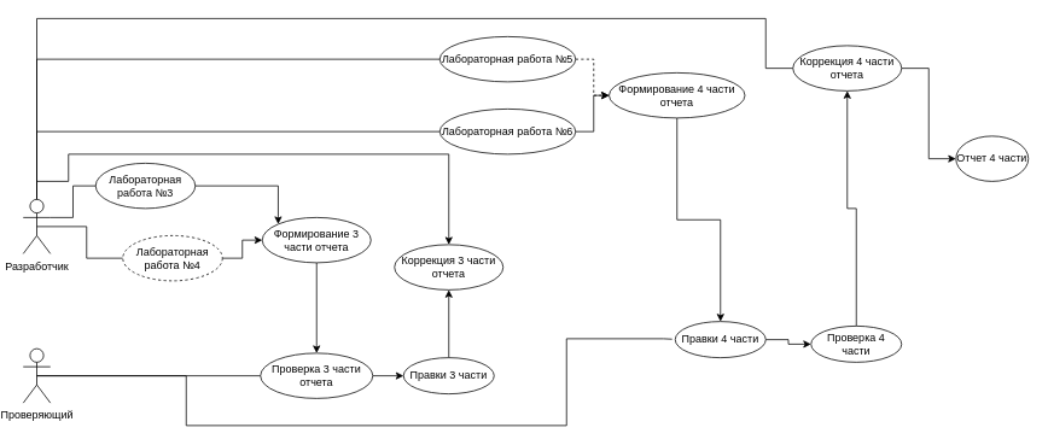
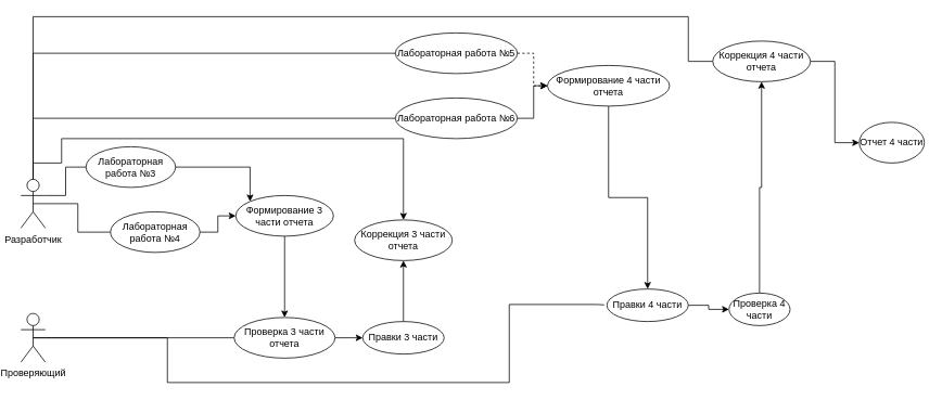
  <mxCell id="0" />
  <mxCell id="1" parent="0" />
  <mxCell id="2" style="edgeStyle=orthogonalEdgeStyle;rounded=0;orthogonalLoop=1;jettySize=auto;html=1;exitX=1;exitY=0.333;exitDx=0;exitDy=0;exitPerimeter=0;entryX=0;entryY=0.5;entryDx=0;entryDy=0;endArrow=none;endFill=0;" edge="1" parent="1" source="8" target="13"><mxGeometry relative="1" as="geometry" /></mxCell>
  <mxCell id="3" style="edgeStyle=orthogonalEdgeStyle;rounded=0;orthogonalLoop=1;jettySize=auto;html=1;exitX=0.5;exitY=0;exitDx=0;exitDy=0;exitPerimeter=0;entryX=0;entryY=0.5;entryDx=0;entryDy=0;endArrow=none;endFill=0;" edge="1" parent="1" source="8" target="22"><mxGeometry relative="1" as="geometry" /></mxCell>
  <mxCell id="4" style="edgeStyle=orthogonalEdgeStyle;rounded=0;orthogonalLoop=1;jettySize=auto;html=1;exitX=0.5;exitY=0;exitDx=0;exitDy=0;exitPerimeter=0;entryX=0;entryY=0.5;entryDx=0;entryDy=0;endArrow=none;endFill=0;" edge="1" parent="1" source="8" target="24"><mxGeometry relative="1" as="geometry" /></mxCell>
  <mxCell id="5" style="edgeStyle=orthogonalEdgeStyle;rounded=0;orthogonalLoop=1;jettySize=auto;html=1;exitX=0.5;exitY=0;exitDx=0;exitDy=0;exitPerimeter=0;entryX=0;entryY=0.5;entryDx=0;entryDy=0;endArrow=none;endFill=0;" edge="1" parent="1" source="8" target="30"><mxGeometry relative="1" as="geometry"><Array as="points"><mxPoint x="35" y="20" /><mxPoint x="840" y="20" /><mxPoint x="840" y="75" /></Array></mxGeometry></mxCell>
  <mxCell id="6" style="edgeStyle=orthogonalEdgeStyle;rounded=0;orthogonalLoop=1;jettySize=auto;html=1;exitX=0.5;exitY=0.5;exitDx=0;exitDy=0;exitPerimeter=0;entryX=0;entryY=0.5;entryDx=0;entryDy=0;endArrow=none;endFill=0;" edge="1" parent="1" source="8" target="35"><mxGeometry relative="1" as="geometry" /></mxCell>
  <mxCell id="7" style="edgeStyle=orthogonalEdgeStyle;rounded=0;orthogonalLoop=1;jettySize=auto;html=1;exitX=0.5;exitY=0;exitDx=0;exitDy=0;exitPerimeter=0;" edge="1" parent="1" source="8" target="20"><mxGeometry relative="1" as="geometry"><Array as="points"><mxPoint x="35" y="200" /><mxPoint x="70" y="200" /><mxPoint x="70" y="170" /><mxPoint x="490" y="170" /></Array></mxGeometry></mxCell>
  <mxCell id="8" value="Разработчик" style="shape=umlActor;verticalLabelPosition=bottom;verticalAlign=top;html=1;" vertex="1" parent="1"><mxGeometry x="20" y="220" width="30" height="60" as="geometry" /></mxCell>
  <mxCell id="9" style="edgeStyle=orthogonalEdgeStyle;rounded=0;orthogonalLoop=1;jettySize=auto;html=1;exitX=0.5;exitY=0.5;exitDx=0;exitDy=0;exitPerimeter=0;entryX=0;entryY=0.5;entryDx=0;entryDy=0;endArrow=none;endFill=0;" edge="1" parent="1" source="11" target="17"><mxGeometry relative="1" as="geometry" /></mxCell>
  <mxCell id="10" style="edgeStyle=orthogonalEdgeStyle;rounded=0;orthogonalLoop=1;jettySize=auto;html=1;exitX=0.5;exitY=0.5;exitDx=0;exitDy=0;exitPerimeter=0;entryX=-0.034;entryY=0.487;entryDx=0;entryDy=0;entryPerimeter=0;endArrow=none;endFill=0;" edge="1" parent="1" source="11" target="28"><mxGeometry relative="1" as="geometry"><Array as="points"><mxPoint x="200" y="415" /><mxPoint x="200" y="470" /><mxPoint x="620" y="470" /><mxPoint x="620" y="374" /><mxPoint x="727" y="374" /></Array></mxGeometry></mxCell>
  <mxCell id="11" value="Проверяющий" style="shape=umlActor;verticalLabelPosition=bottom;verticalAlign=top;html=1;" vertex="1" parent="1"><mxGeometry x="20" y="385" width="30" height="60" as="geometry" /></mxCell>
  <mxCell id="12" style="edgeStyle=orthogonalEdgeStyle;rounded=0;orthogonalLoop=1;jettySize=auto;html=1;exitX=1;exitY=0.5;exitDx=0;exitDy=0;entryX=0;entryY=0;entryDx=0;entryDy=0;" edge="1" parent="1" source="13" target="15"><mxGeometry relative="1" as="geometry" /></mxCell>
  <mxCell id="13" value="Лабораторная работа №3" style="ellipse;whiteSpace=wrap;html=1;" vertex="1" parent="1"><mxGeometry x="100" y="180" width="110" height="50" as="geometry" /></mxCell>
  <mxCell id="14" style="edgeStyle=orthogonalEdgeStyle;rounded=0;orthogonalLoop=1;jettySize=auto;html=1;exitX=0.5;exitY=1;exitDx=0;exitDy=0;entryX=0.5;entryY=0;entryDx=0;entryDy=0;" edge="1" parent="1" source="15" target="17"><mxGeometry relative="1" as="geometry" /></mxCell>
  <mxCell id="15" value="Формирование 3 части отчета" style="ellipse;whiteSpace=wrap;html=1;" vertex="1" parent="1"><mxGeometry x="284" y="240" width="120" height="50" as="geometry" /></mxCell>
  <mxCell id="16" style="edgeStyle=orthogonalEdgeStyle;rounded=0;orthogonalLoop=1;jettySize=auto;html=1;exitX=1;exitY=0.5;exitDx=0;exitDy=0;entryX=0;entryY=0.5;entryDx=0;entryDy=0;" edge="1" parent="1" source="17" target="19"><mxGeometry relative="1" as="geometry" /></mxCell>
  <mxCell id="17" value="Проверка 3 части отчета" style="ellipse;whiteSpace=wrap;html=1;" vertex="1" parent="1"><mxGeometry x="282" y="390" width="124" height="50" as="geometry" /></mxCell>
  <mxCell id="18" style="edgeStyle=orthogonalEdgeStyle;rounded=0;orthogonalLoop=1;jettySize=auto;html=1;exitX=0.5;exitY=0;exitDx=0;exitDy=0;entryX=0.5;entryY=1;entryDx=0;entryDy=0;" edge="1" parent="1" source="19" target="20"><mxGeometry relative="1" as="geometry" /></mxCell>
  <mxCell id="19" value="Правки 3 части" style="ellipse;whiteSpace=wrap;html=1;" vertex="1" parent="1"><mxGeometry x="440" y="395" width="100" height="40" as="geometry" /></mxCell>
  <mxCell id="20" value="Коррекция 3 части отчета" style="ellipse;whiteSpace=wrap;html=1;" vertex="1" parent="1"><mxGeometry x="430" y="270" width="120" height="50" as="geometry" /></mxCell>
  <mxCell id="21" style="edgeStyle=orthogonalEdgeStyle;rounded=0;orthogonalLoop=1;jettySize=auto;html=1;exitX=1;exitY=0.5;exitDx=0;exitDy=0;dashed=1;" edge="1" parent="1" source="22" target="26"><mxGeometry relative="1" as="geometry" /></mxCell>
  <mxCell id="22" value="Лабораторная работа №5" style="ellipse;whiteSpace=wrap;html=1;" vertex="1" parent="1"><mxGeometry x="480" y="40" width="150" height="50" as="geometry" /></mxCell>
  <mxCell id="23" style="edgeStyle=orthogonalEdgeStyle;rounded=0;orthogonalLoop=1;jettySize=auto;html=1;exitX=1;exitY=0.5;exitDx=0;exitDy=0;entryX=0;entryY=0.5;entryDx=0;entryDy=0;" edge="1" parent="1" source="24" target="26"><mxGeometry relative="1" as="geometry" /></mxCell>
  <mxCell id="24" value="Лабораторная работа №6" style="ellipse;whiteSpace=wrap;html=1;" vertex="1" parent="1"><mxGeometry x="480" y="120" width="150" height="50" as="geometry" /></mxCell>
  <mxCell id="25" style="edgeStyle=orthogonalEdgeStyle;rounded=0;orthogonalLoop=1;jettySize=auto;html=1;exitX=0.5;exitY=1;exitDx=0;exitDy=0;entryX=0.5;entryY=0;entryDx=0;entryDy=0;" edge="1" parent="1" source="26" target="28"><mxGeometry relative="1" as="geometry" /></mxCell>
  <mxCell id="26" value="Формирование 4 части отчета" style="ellipse;whiteSpace=wrap;html=1;" vertex="1" parent="1"><mxGeometry x="667" y="80" width="150" height="50" as="geometry" /></mxCell>
  <mxCell id="27" style="edgeStyle=orthogonalEdgeStyle;rounded=0;orthogonalLoop=1;jettySize=auto;html=1;exitX=1;exitY=0.5;exitDx=0;exitDy=0;entryX=0;entryY=0.5;entryDx=0;entryDy=0;" edge="1" parent="1" source="28" target="33"><mxGeometry relative="1" as="geometry" /></mxCell>
  <mxCell id="28" value="Правки 4 части" style="ellipse;whiteSpace=wrap;html=1;" vertex="1" parent="1"><mxGeometry x="740" y="355" width="100" height="40" as="geometry" /></mxCell>
  <mxCell id="29" style="edgeStyle=orthogonalEdgeStyle;rounded=0;orthogonalLoop=1;jettySize=auto;html=1;exitX=1;exitY=0.5;exitDx=0;exitDy=0;entryX=0;entryY=0.5;entryDx=0;entryDy=0;" edge="1" parent="1" source="30" target="31"><mxGeometry relative="1" as="geometry" /></mxCell>
  <mxCell id="30" value="Коррекция 4 части отчета" style="ellipse;whiteSpace=wrap;html=1;" vertex="1" parent="1"><mxGeometry x="870" y="50" width="120" height="50" as="geometry" /></mxCell>
  <mxCell id="31" value="Отчет 4 части" style="ellipse;whiteSpace=wrap;html=1;" vertex="1" parent="1"><mxGeometry x="1050" y="150" width="80" height="50" as="geometry" /></mxCell>
  <mxCell id="32" style="edgeStyle=orthogonalEdgeStyle;rounded=0;orthogonalLoop=1;jettySize=auto;html=1;exitX=0.5;exitY=0;exitDx=0;exitDy=0;entryX=0.5;entryY=1;entryDx=0;entryDy=0;" edge="1" parent="1" source="33" target="30"><mxGeometry relative="1" as="geometry" /></mxCell>
- <mxCell id="33" value="Проверка 4 части" style="ellipse;whiteSpace=wrap;html=1;" vertex="1" parent="1"><mxGeometry x="890" y="360" width="100" height="40" as="geometry" /></mxCell>
+ <mxCell id="33" value="Проверка 4 части" style="ellipse;whiteSpace=wrap;html=1;" vertex="1" parent="1"><mxGeometry x="890" y="360" width="75" height="40" as="geometry" /></mxCell>
  <mxCell id="34" style="edgeStyle=orthogonalEdgeStyle;rounded=0;orthogonalLoop=1;jettySize=auto;html=1;exitX=1;exitY=0.5;exitDx=0;exitDy=0;entryX=0;entryY=0.5;entryDx=0;entryDy=0;" edge="1" parent="1" source="35" target="15"><mxGeometry relative="1" as="geometry" /></mxCell>
- <mxCell id="35" value="Лабораторная работа №4" style="ellipse;whiteSpace=wrap;html=1;dashed=1;" vertex="1" parent="1"><mxGeometry x="130" y="260" width="110" height="50" as="geometry" /></mxCell>
+ <mxCell id="35" value="Лабораторная работа №4" style="ellipse;whiteSpace=wrap;html=1;" vertex="1" parent="1"><mxGeometry x="130" y="260" width="110" height="50" as="geometry" /></mxCell>
